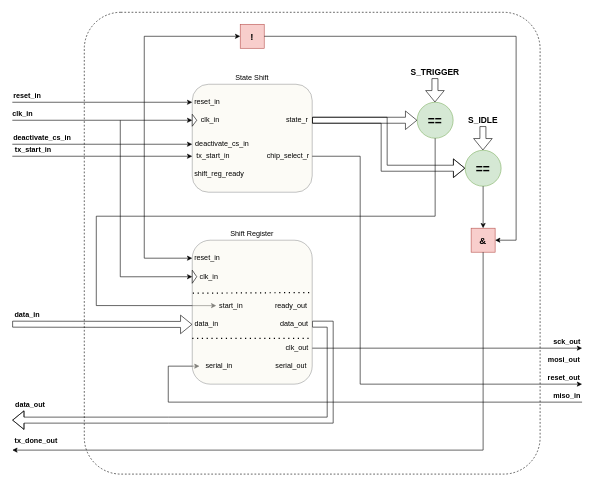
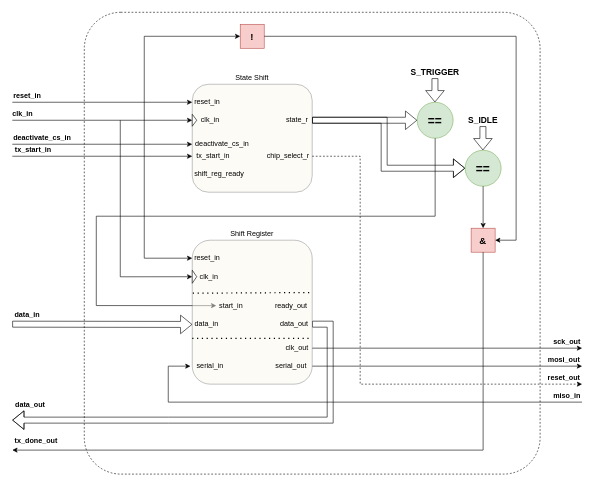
  <mxCell id="0" />
  <mxCell id="1" parent="0" />
  <mxCell id="2" value="" style="rounded=1;whiteSpace=wrap;html=1;fillColor=none;dashed=1;arcSize=8;" vertex="1" parent="1"><mxGeometry x="140" y="20" width="760" height="770" as="geometry" /></mxCell>
  <mxCell id="3" value="" style="group" vertex="1" connectable="0" parent="1"><mxGeometry x="320" y="120" width="200" height="200" as="geometry" /></mxCell>
  <mxCell id="4" value="" style="rounded=1;whiteSpace=wrap;html=1;fillColor=#f9f7ed;strokeColor=#36393d;opacity=50;" vertex="1" parent="3"><mxGeometry y="20" width="200" height="180" as="geometry" /></mxCell>
  <mxCell id="5" value="State Shift" style="text;html=1;align=center;verticalAlign=middle;whiteSpace=wrap;rounded=0;" vertex="1" parent="3"><mxGeometry x="55" width="90" height="20" as="geometry" /></mxCell>
  <mxCell id="6" value="reset_in" style="text;html=1;align=center;verticalAlign=middle;whiteSpace=wrap;rounded=0;" vertex="1" parent="3"><mxGeometry y="40" width="50" height="20" as="geometry" /></mxCell>
  <mxCell id="7" value="" style="triangle;whiteSpace=wrap;html=1;rotation=0;" vertex="1" parent="3"><mxGeometry y="70" width="7.5" height="20" as="geometry" /></mxCell>
  <mxCell id="8" value="clk_in" style="text;html=1;align=center;verticalAlign=middle;whiteSpace=wrap;rounded=0;" vertex="1" parent="3"><mxGeometry x="10" y="70" width="40" height="20" as="geometry" /></mxCell>
  <mxCell id="9" value="state_r" style="text;html=1;align=center;verticalAlign=middle;whiteSpace=wrap;rounded=0;" vertex="1" parent="3"><mxGeometry x="150" y="70" width="50" height="20" as="geometry" /></mxCell>
  <mxCell id="10" value="deactivate_cs_in" style="text;html=1;align=center;verticalAlign=middle;whiteSpace=wrap;rounded=0;" vertex="1" parent="3"><mxGeometry y="110" width="100" height="20" as="geometry" /></mxCell>
  <mxCell id="11" value="chip_select_r" style="text;html=1;align=center;verticalAlign=middle;whiteSpace=wrap;rounded=0;" vertex="1" parent="3"><mxGeometry x="120" y="130" width="80" height="20" as="geometry" /></mxCell>
  <mxCell id="12" value="shift_reg_ready" style="text;html=1;align=center;verticalAlign=middle;whiteSpace=wrap;rounded=0;" vertex="1" parent="3"><mxGeometry y="160" width="90" height="20" as="geometry" /></mxCell>
  <mxCell id="13" value="tx_start_in" style="text;html=1;align=center;verticalAlign=middle;whiteSpace=wrap;rounded=0;" vertex="1" parent="3"><mxGeometry y="130" width="70" height="20" as="geometry" /></mxCell>
  <mxCell id="14" value="reset_in" style="text;html=1;align=center;verticalAlign=middle;whiteSpace=wrap;rounded=0;fontStyle=1" vertex="1" parent="1"><mxGeometry x="20" y="150" width="50" height="20" as="geometry" /></mxCell>
  <mxCell id="15" value="clk_in" style="text;html=1;align=center;verticalAlign=middle;whiteSpace=wrap;rounded=0;fontStyle=1" vertex="1" parent="1"><mxGeometry x="20" y="180" width="35" height="20" as="geometry" /></mxCell>
  <mxCell id="16" value="" style="endArrow=classic;html=1;rounded=0;exitX=0;exitY=1;exitDx=0;exitDy=0;" edge="1" parent="1" source="14"><mxGeometry width="50" height="50" relative="1" as="geometry"><mxPoint x="420" y="360" as="sourcePoint" /><mxPoint x="320" y="170" as="targetPoint" /></mxGeometry></mxCell>
  <mxCell id="17" value="" style="endArrow=classic;html=1;rounded=0;exitX=0;exitY=1;exitDx=0;exitDy=0;" edge="1" parent="1"><mxGeometry width="50" height="50" relative="1" as="geometry"><mxPoint x="20" y="200" as="sourcePoint" /><mxPoint x="320" y="200" as="targetPoint" /></mxGeometry></mxCell>
  <mxCell id="18" value="" style="endArrow=classic;html=1;rounded=0;entryX=0;entryY=0.5;entryDx=0;entryDy=0;" edge="1" parent="1" target="53"><mxGeometry width="50" height="50" relative="1" as="geometry"><mxPoint x="200" y="200" as="sourcePoint" /><mxPoint x="40" y="400" as="targetPoint" /><Array as="points"><mxPoint x="200" y="461" /></Array></mxGeometry></mxCell>
  <mxCell id="19" value="" style="endArrow=classic;html=1;rounded=0;entryX=0;entryY=0.5;entryDx=0;entryDy=0;" edge="1" parent="1" target="44"><mxGeometry width="50" height="50" relative="1" as="geometry"><mxPoint x="240" y="170" as="sourcePoint" /><mxPoint x="470" y="310" as="targetPoint" /><Array as="points"><mxPoint x="240" y="430" /></Array></mxGeometry></mxCell>
  <mxCell id="20" value="tx_start_in" style="text;html=1;align=center;verticalAlign=middle;whiteSpace=wrap;rounded=0;fontStyle=1" vertex="1" parent="1"><mxGeometry x="20" y="240" width="70" height="20" as="geometry" /></mxCell>
  <mxCell id="21" value="" style="endArrow=classic;html=1;rounded=0;entryX=-0.012;entryY=0.167;entryDx=0;entryDy=0;entryPerimeter=0;" edge="1" parent="1"><mxGeometry width="50" height="50" relative="1" as="geometry"><mxPoint x="20" y="260" as="sourcePoint" /><mxPoint x="320" y="260" as="targetPoint" /></mxGeometry></mxCell>
  <mxCell id="22" value="deactivate_cs_in" style="text;html=1;align=center;verticalAlign=middle;whiteSpace=wrap;rounded=0;fontStyle=1" vertex="1" parent="1"><mxGeometry x="20" y="220" width="100" height="20" as="geometry" /></mxCell>
  <mxCell id="23" value="" style="endArrow=classic;html=1;rounded=0;entryX=-0.012;entryY=0.167;entryDx=0;entryDy=0;entryPerimeter=0;" edge="1" parent="1"><mxGeometry width="50" height="50" relative="1" as="geometry"><mxPoint x="20" y="240" as="sourcePoint" /><mxPoint x="320" y="240" as="targetPoint" /></mxGeometry></mxCell>
  <mxCell id="24" value="" style="shape=flexArrow;endArrow=classic;html=1;rounded=0;entryX=0;entryY=0.5;entryDx=0;entryDy=0;" edge="1" parent="1" target="47"><mxGeometry width="50" height="50" relative="1" as="geometry"><mxPoint x="20" y="540" as="sourcePoint" /><mxPoint x="470" y="310" as="targetPoint" /></mxGeometry></mxCell>
  <mxCell id="25" value="" style="shape=flexArrow;endArrow=classic;html=1;rounded=0;" edge="1" parent="1"><mxGeometry width="50" height="50" relative="1" as="geometry"><mxPoint x="520" y="540" as="sourcePoint" /><mxPoint x="20" y="700" as="targetPoint" /><Array as="points"><mxPoint x="550" y="540" /><mxPoint x="550" y="700" /><mxPoint x="280" y="700" /></Array></mxGeometry></mxCell>
  <mxCell id="26" value="tx_done_out" style="text;html=1;align=center;verticalAlign=middle;whiteSpace=wrap;rounded=0;fontStyle=1" vertex="1" parent="1"><mxGeometry x="20" y="720" width="80" height="30" as="geometry" /></mxCell>
  <mxCell id="27" value="reset_out" style="text;html=1;align=center;verticalAlign=middle;whiteSpace=wrap;rounded=0;fontStyle=1" vertex="1" parent="1"><mxGeometry x="910" y="620" width="60" height="20" as="geometry" /></mxCell>
  <mxCell id="28" value="sck_out" style="text;html=1;align=center;verticalAlign=middle;whiteSpace=wrap;rounded=0;fontStyle=1" vertex="1" parent="1"><mxGeometry x="920" y="560" width="50" height="20" as="geometry" /></mxCell>
  <mxCell id="29" value="miso_in" style="text;html=1;align=center;verticalAlign=middle;whiteSpace=wrap;rounded=0;fontStyle=1" vertex="1" parent="1"><mxGeometry x="920" y="650" width="50" height="20" as="geometry" /></mxCell>
  <mxCell id="30" value="mosi_out" style="text;html=1;align=center;verticalAlign=middle;whiteSpace=wrap;rounded=0;fontStyle=1" vertex="1" parent="1"><mxGeometry x="910" y="590" width="60" height="20" as="geometry" /></mxCell>
  <mxCell id="31" value="" style="endArrow=classic;html=1;rounded=0;entryX=-0.05;entryY=0.5;entryDx=0;entryDy=0;entryPerimeter=0;exitX=1;exitY=1;exitDx=0;exitDy=0;" edge="1" parent="1" source="29" target="49"><mxGeometry width="50" height="50" relative="1" as="geometry"><mxPoint x="820" y="670" as="sourcePoint" /><mxPoint x="320" y="590" as="targetPoint" /><Array as="points"><mxPoint x="280" y="670" /><mxPoint x="280" y="610" /></Array></mxGeometry></mxCell>
  <mxCell id="32" value="&lt;font size=&quot;1&quot; style=&quot;&quot;&gt;&lt;b style=&quot;font-size: 20px;&quot;&gt;==&lt;/b&gt;&lt;/font&gt;" style="ellipse;whiteSpace=wrap;html=1;aspect=fixed;fillColor=#d5e8d4;strokeColor=#82b366;" vertex="1" parent="1"><mxGeometry x="695" y="170" width="60" height="60" as="geometry" /></mxCell>
  <mxCell id="33" value="" style="endArrow=classic;html=1;rounded=0;exitX=0.5;exitY=1;exitDx=0;exitDy=0;entryX=0;entryY=0.5;entryDx=0;entryDy=0;" edge="1" parent="1" source="32" target="46"><mxGeometry width="50" height="50" relative="1" as="geometry"><mxPoint x="335" y="220" as="sourcePoint" /><mxPoint x="725" y="210" as="targetPoint" /><Array as="points"><mxPoint x="725" y="360" /><mxPoint x="160" y="360" /><mxPoint x="160" y="509" /></Array></mxGeometry></mxCell>
  <mxCell id="34" value="" style="shape=flexArrow;endArrow=classic;html=1;rounded=0;" edge="1" parent="1"><mxGeometry width="50" height="50" relative="1" as="geometry"><mxPoint x="724.66" y="130" as="sourcePoint" /><mxPoint x="724.66" y="170" as="targetPoint" /></mxGeometry></mxCell>
  <mxCell id="35" value="S_TRIGGER" style="text;html=1;align=center;verticalAlign=middle;whiteSpace=wrap;rounded=0;fontStyle=1;fontSize=14;" vertex="1" parent="1"><mxGeometry x="680" y="110" width="90" height="20" as="geometry" /></mxCell>
  <mxCell id="36" value="" style="shape=flexArrow;endArrow=classic;html=1;rounded=0;exitX=1;exitY=0.5;exitDx=0;exitDy=0;entryX=0;entryY=0.5;entryDx=0;entryDy=0;" edge="1" parent="1" source="9" target="57"><mxGeometry width="50" height="50" relative="1" as="geometry"><mxPoint x="420" y="360" as="sourcePoint" /><mxPoint x="660" y="200" as="targetPoint" /><Array as="points"><mxPoint x="640" y="200" /><mxPoint x="640" y="280" /></Array></mxGeometry></mxCell>
  <mxCell id="37" value="data_in" style="text;html=1;align=center;verticalAlign=middle;whiteSpace=wrap;rounded=0;fontStyle=1" vertex="1" parent="1"><mxGeometry x="20" y="510" width="50" height="30" as="geometry" /></mxCell>
  <mxCell id="38" value="data_out" style="text;html=1;align=center;verticalAlign=middle;whiteSpace=wrap;rounded=0;fontStyle=1" vertex="1" parent="1"><mxGeometry x="20" y="660" width="60" height="30" as="geometry" /></mxCell>
  <mxCell id="39" value="" style="endArrow=classic;html=1;rounded=0;exitX=1;exitY=0.5;exitDx=0;exitDy=0;entryX=1;entryY=1;entryDx=0;entryDy=0;" edge="1" parent="1" source="50" target="28"><mxGeometry width="50" height="50" relative="1" as="geometry"><mxPoint x="520" y="589.33" as="sourcePoint" /><mxPoint x="820" y="580" as="targetPoint" /></mxGeometry></mxCell>
- <mxCell id="41" value="" style="endArrow=classic;html=1;rounded=0;exitX=1;exitY=0.5;exitDx=0;exitDy=0;entryX=1;entryY=1;entryDx=0;entryDy=0;" edge="1" parent="1" source="11" target="27"><mxGeometry width="50" height="50" relative="1" as="geometry"><mxPoint x="520" y="609.67" as="sourcePoint" /><mxPoint x="820" y="640" as="targetPoint" /><Array as="points"><mxPoint x="600" y="260" /><mxPoint x="600" y="640" /></Array></mxGeometry></mxCell>
+ <mxCell id="40" value="" style="endArrow=classic;html=1;rounded=0;exitX=1;exitY=0.5;exitDx=0;exitDy=0;entryX=1;entryY=1;entryDx=0;entryDy=0;" edge="1" parent="1" source="55" target="30"><mxGeometry width="50" height="50" relative="1" as="geometry"><mxPoint x="520" y="590" as="sourcePoint" /><mxPoint x="820" y="610" as="targetPoint" /></mxGeometry></mxCell>
+ <mxCell id="41" value="" style="endArrow=classic;html=1;rounded=0;exitX=1;exitY=0.5;exitDx=0;exitDy=0;entryX=1;entryY=1;entryDx=0;entryDy=0;dashed=1;" edge="1" parent="1" source="11" target="27"><mxGeometry width="50" height="50" relative="1" as="geometry"><mxPoint x="520" y="609.67" as="sourcePoint" /><mxPoint x="820" y="640" as="targetPoint" /><Array as="points"><mxPoint x="600" y="260" /><mxPoint x="600" y="640" /></Array></mxGeometry></mxCell>
  <mxCell id="42" value="" style="group" parent="1" vertex="1" connectable="0"><mxGeometry x="320" y="400" width="200" height="240" as="geometry" /></mxCell>
  <mxCell id="43" value="" style="rounded=1;whiteSpace=wrap;html=1;fillColor=#f9f7ed;strokeColor=#36393d;opacity=50;" parent="42" vertex="1"><mxGeometry width="200" height="240.0" as="geometry" /></mxCell>
  <mxCell id="44" value="reset_in" style="text;html=1;align=center;verticalAlign=middle;whiteSpace=wrap;rounded=0;" parent="42" vertex="1"><mxGeometry y="20" width="50" height="20" as="geometry" /></mxCell>
  <mxCell id="45" value="clk_in" style="text;html=1;align=center;verticalAlign=middle;whiteSpace=wrap;rounded=0;" parent="42" vertex="1"><mxGeometry x="7.5" y="49.995" width="40" height="21.818" as="geometry" /></mxCell>
  <mxCell id="46" value="start_in" style="text;html=1;align=center;verticalAlign=middle;whiteSpace=wrap;rounded=0;" parent="42" vertex="1"><mxGeometry x="40" y="98.182" width="50" height="21.818" as="geometry" /></mxCell>
  <mxCell id="47" value="data_in" style="text;html=1;align=center;verticalAlign=middle;whiteSpace=wrap;rounded=0;" parent="42" vertex="1"><mxGeometry y="130.91" width="47.5" height="19.09" as="geometry" /></mxCell>
  <mxCell id="48" value="data_out" style="text;html=1;align=center;verticalAlign=middle;whiteSpace=wrap;rounded=0;" parent="42" vertex="1"><mxGeometry x="140" y="130" width="60" height="20" as="geometry" /></mxCell>
- <mxCell id="49" value="serial_in" style="text;html=1;align=center;verticalAlign=middle;whiteSpace=wrap;rounded=0;" parent="42" vertex="1"><mxGeometry x="15" y="200" width="60" height="20" as="geometry" /></mxCell>
+ <mxCell id="49" value="serial_in" style="text;html=1;align=center;verticalAlign=middle;whiteSpace=wrap;rounded=0;" parent="42" vertex="1"><mxGeometry y="200" width="60" height="20" as="geometry" /></mxCell>
  <mxCell id="50" value="clk_out" style="text;html=1;align=center;verticalAlign=middle;whiteSpace=wrap;rounded=0;" parent="42" vertex="1"><mxGeometry x="150" y="170" width="50" height="20" as="geometry" /></mxCell>
  <mxCell id="51" value="ready_out" style="text;html=1;align=center;verticalAlign=middle;whiteSpace=wrap;rounded=0;" parent="42" vertex="1"><mxGeometry x="130" y="98.182" width="70" height="21.818" as="geometry" /></mxCell>
  <mxCell id="52" value="" style="endArrow=none;dashed=1;html=1;dashPattern=1 3;strokeWidth=2;rounded=0;" parent="42" edge="1"><mxGeometry width="50" height="50" relative="1" as="geometry"><mxPoint y="163.636" as="sourcePoint" /><mxPoint x="199" y="163.636" as="targetPoint" /></mxGeometry></mxCell>
  <mxCell id="53" value="" style="triangle;whiteSpace=wrap;html=1;rotation=0;" parent="42" vertex="1"><mxGeometry y="49.995" width="7.5" height="21.818" as="geometry" /></mxCell>
  <mxCell id="54" value="" style="endArrow=none;dashed=1;html=1;dashPattern=1 3;strokeWidth=2;rounded=0;entryX=0.995;entryY=0.693;entryDx=0;entryDy=0;entryPerimeter=0;" parent="42" edge="1"><mxGeometry width="50" height="50" relative="1" as="geometry"><mxPoint x="1" y="88.364" as="sourcePoint" /><mxPoint x="200" y="87.273" as="targetPoint" /></mxGeometry></mxCell>
  <mxCell id="55" value="serial_out" style="text;html=1;align=center;verticalAlign=middle;whiteSpace=wrap;rounded=0;" parent="42" vertex="1"><mxGeometry x="130" y="200" width="70" height="20" as="geometry" /></mxCell>
  <mxCell id="56" value="Shift Register" style="text;html=1;align=center;verticalAlign=middle;whiteSpace=wrap;rounded=0;" parent="1" vertex="1"><mxGeometry x="365" y="380" width="110" height="20" as="geometry" /></mxCell>
  <mxCell id="57" value="&lt;font size=&quot;1&quot; style=&quot;&quot;&gt;&lt;b style=&quot;font-size: 20px;&quot;&gt;==&lt;/b&gt;&lt;/font&gt;" style="ellipse;whiteSpace=wrap;html=1;aspect=fixed;fillColor=#d5e8d4;strokeColor=#82b366;" vertex="1" parent="1"><mxGeometry x="775" y="250" width="60" height="60" as="geometry" /></mxCell>
  <mxCell id="58" value="" style="endArrow=classic;html=1;rounded=0;exitX=0.5;exitY=1;exitDx=0;exitDy=0;" edge="1" parent="1" source="57"><mxGeometry width="50" height="50" relative="1" as="geometry"><mxPoint x="415" y="300" as="sourcePoint" /><mxPoint x="805" y="380" as="targetPoint" /></mxGeometry></mxCell>
  <mxCell id="59" value="" style="shape=flexArrow;endArrow=classic;html=1;rounded=0;" edge="1" parent="1"><mxGeometry width="50" height="50" relative="1" as="geometry"><mxPoint x="804.66" y="210" as="sourcePoint" /><mxPoint x="804.66" y="250" as="targetPoint" /></mxGeometry></mxCell>
  <mxCell id="60" value="S_IDLE" style="text;html=1;align=center;verticalAlign=middle;whiteSpace=wrap;rounded=0;fontStyle=1;fontSize=14;" vertex="1" parent="1"><mxGeometry x="760" y="190" width="90" height="20" as="geometry" /></mxCell>
  <mxCell id="61" value="!" style="rounded=0;whiteSpace=wrap;html=1;fontStyle=1;fontSize=16;fillColor=#f8cecc;strokeColor=#b85450;container=0;" vertex="1" parent="1"><mxGeometry x="400" y="40" width="40" height="40" as="geometry" /></mxCell>
  <mxCell id="62" value="&amp;amp;" style="rounded=0;whiteSpace=wrap;html=1;fontStyle=1;fontSize=16;fillColor=#f8cecc;strokeColor=#b85450;container=0;" vertex="1" parent="1"><mxGeometry x="785" y="380" width="40" height="40" as="geometry" /></mxCell>
  <mxCell id="63" value="" style="shape=flexArrow;endArrow=classic;html=1;rounded=0;entryX=0;entryY=0.5;entryDx=0;entryDy=0;" edge="1" parent="1" target="32"><mxGeometry width="50" height="50" relative="1" as="geometry"><mxPoint x="520" y="200" as="sourcePoint" /><mxPoint x="470" y="410" as="targetPoint" /></mxGeometry></mxCell>
  <mxCell id="64" value="" style="endArrow=classic;html=1;rounded=0;entryX=0;entryY=0.5;entryDx=0;entryDy=0;" edge="1" parent="1" target="61"><mxGeometry width="50" height="50" relative="1" as="geometry"><mxPoint x="240" y="170" as="sourcePoint" /><mxPoint x="470" y="350" as="targetPoint" /><Array as="points"><mxPoint x="240" y="60" /></Array></mxGeometry></mxCell>
  <mxCell id="65" value="" style="endArrow=classic;html=1;rounded=0;entryX=1;entryY=0.5;entryDx=0;entryDy=0;exitX=1;exitY=0.5;exitDx=0;exitDy=0;" edge="1" parent="1" source="61" target="62"><mxGeometry width="50" height="50" relative="1" as="geometry"><mxPoint x="420" y="400" as="sourcePoint" /><mxPoint x="470" y="350" as="targetPoint" /><Array as="points"><mxPoint x="860" y="60" /><mxPoint x="860" y="400" /></Array></mxGeometry></mxCell>
  <mxCell id="66" value="" style="endArrow=classic;html=1;rounded=0;exitX=0.5;exitY=1;exitDx=0;exitDy=0;entryX=0;entryY=1;entryDx=0;entryDy=0;" edge="1" parent="1" source="62" target="26"><mxGeometry width="50" height="50" relative="1" as="geometry"><mxPoint x="420" y="400" as="sourcePoint" /><mxPoint x="20" y="760" as="targetPoint" /><Array as="points"><mxPoint x="805" y="750" /></Array></mxGeometry></mxCell>
